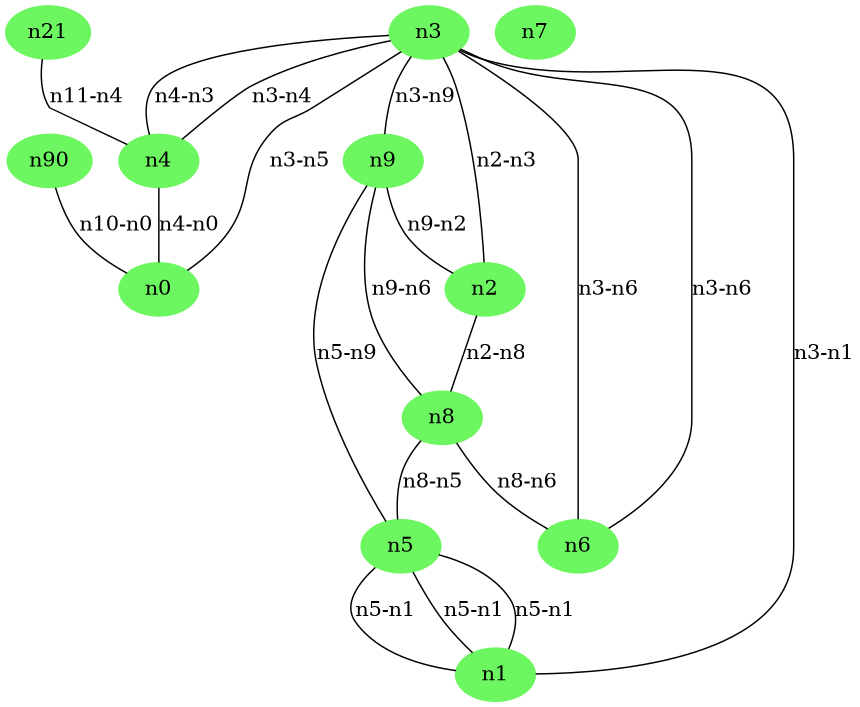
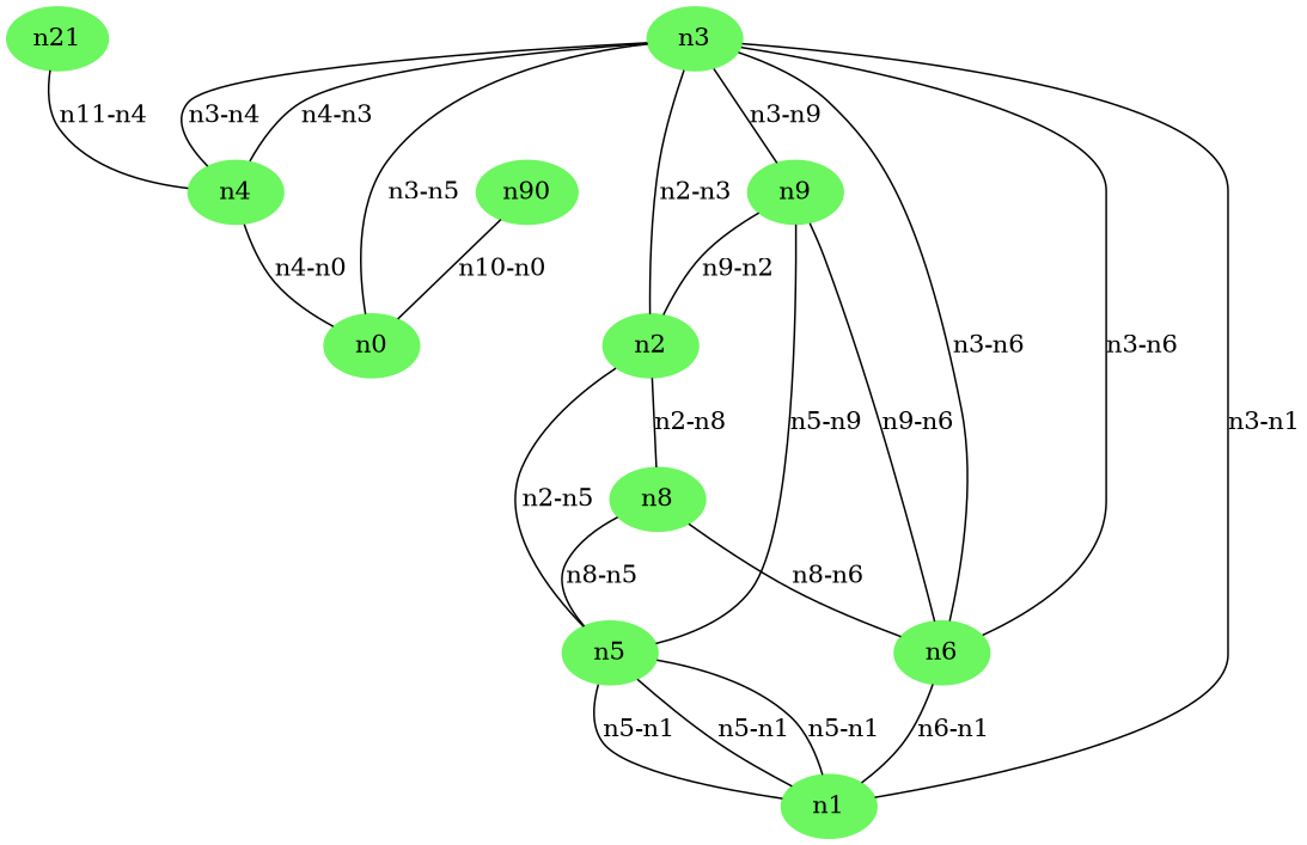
  graph {
    node [color="#6CF65F" style=filled]
    n1 [label=n0]
    n2 [label=n1]
    n3 [label=n2]
    n4 [label=n3]
    n5 [label=n5]
    n6 [label=n8]
    n7 [label=n4]
    n8 [label=n6]
    n9 [label=n9]
-   n10 [label=n7]
    n11 [label=n90]
    n12 [label=n21]
    n3 -- n4 [label="n2-n3"]
+   n3 -- n5 [label="n2-n5"]
    n3 -- n6 [label="n2-n8"]
    n4 -- n1 [label="n3-n5"]
    n4 -- n2 [label="n3-n1"]
    n4 -- n7 [label="n3-n4"]
    n4 -- n8 [label="n3-n6"]
    n4 -- n8 [label="n3-n6"]
    n4 -- n9 [label="n3-n9"]
    n5 -- n2 [label="n5-n1"]
    n5 -- n2 [label="n5-n1"]
    n5 -- n2 [label="n5-n1"]
    n5 -- n9 [label="n5-n9"]
    n6 -- n5 [label="n8-n5"]
    n6 -- n8 [label="n8-n6"]
    n7 -- n1 [label="n4-n0"]
    n7 -- n4 [label="n4-n3"]
+   n8 -- n2 [label="n6-n1"]
    n9 -- n3 [label="n9-n2"]
-   n9 -- n6 [label="n9-n6"]
+   n9 -- n8 [label="n9-n6"]
    n11 -- n1 [label="n10-n0"]
    n12 -- n7 [label="n11-n4"]
  }
